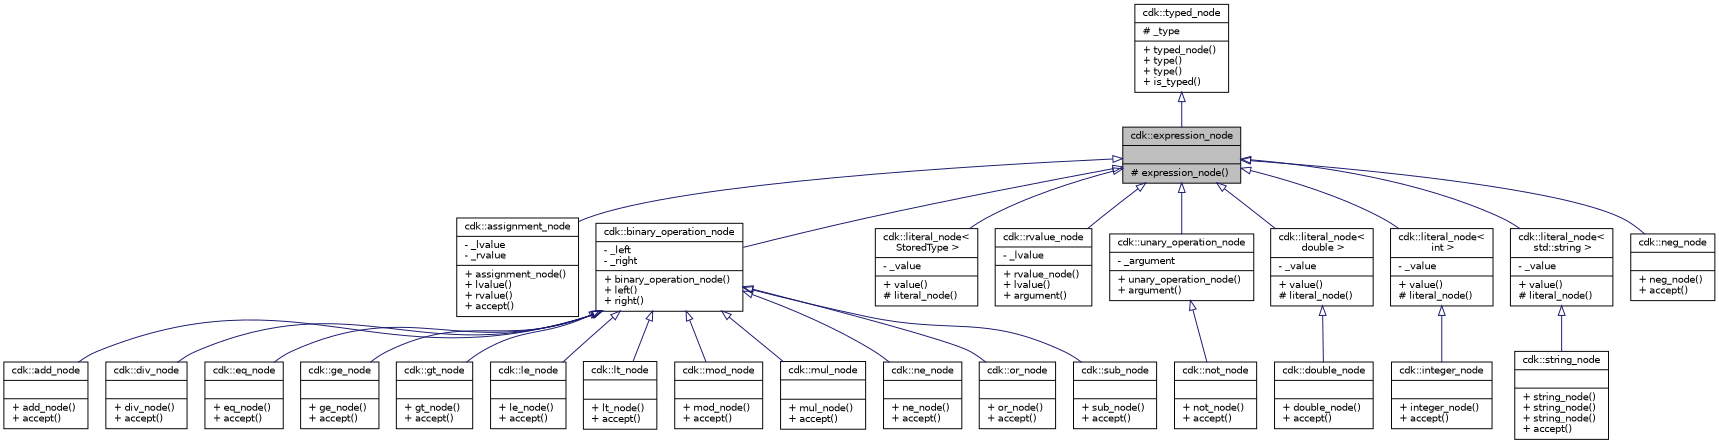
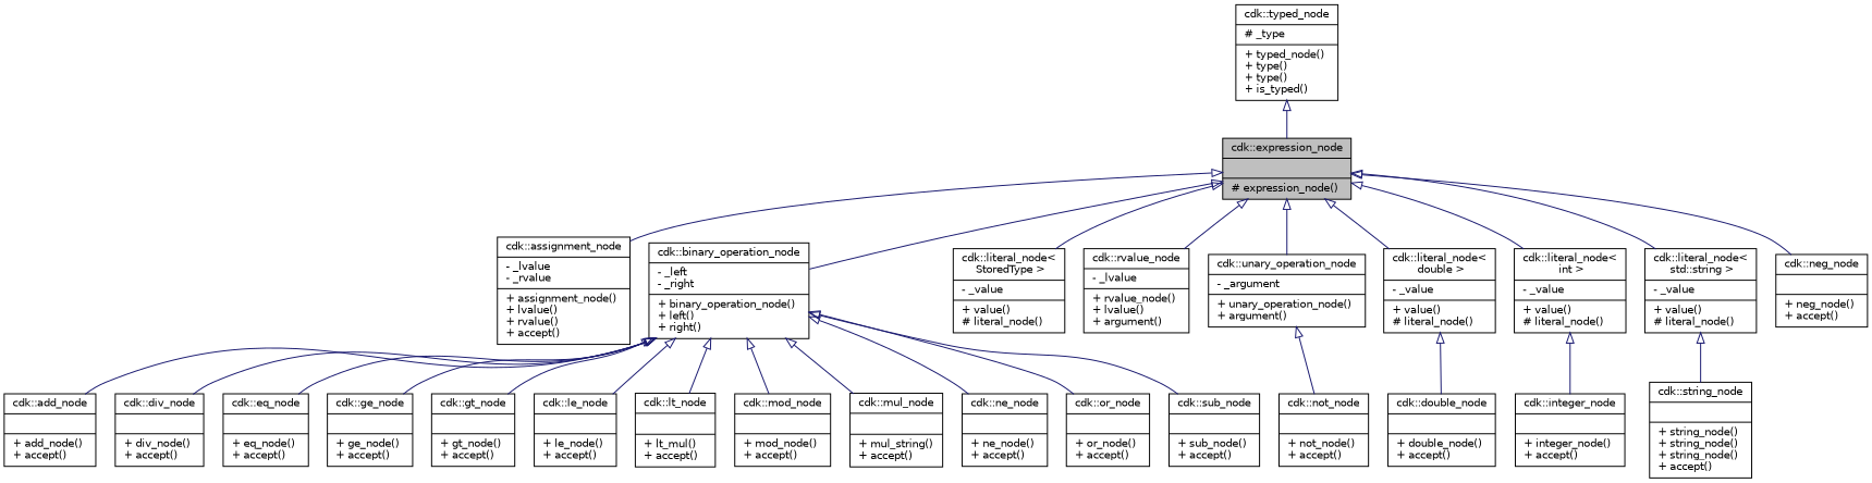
  digraph {
    node [color=black fillcolor=white fontname=Helvetica fontsize=10 shape=record style=filled]
    edge [arrowtail=onormal color=midnightblue dir=back fontname=Helvetica fontsize=10 labelfontname=Helvetica labelfontsize=10 style=solid]
    n1 [fillcolor=grey75 fontcolor=black height=0.2 label="{cdk::expression_node\n||# expression_node()\l}" width=0.4]
    n2 [height=0.2 label="{cdk::assignment_node\n|- _lvalue\l- _rvalue\l|+ assignment_node()\l+ lvalue()\l+ rvalue()\l+ accept()\l}" width=0.4]
    n3 [height=0.2 label="{cdk::binary_operation_node\n|- _left\l- _right\l|+ binary_operation_node()\l+ left()\l+ right()\l}" width=0.4]
    n4 [height=0.2 label="{cdk::literal_node\<\l StoredType \>\n|- _value\l|+ value()\l# literal_node()\l}" width=0.4]
    n5 [height=0.2 label="{cdk::rvalue_node\n|- _lvalue\l|+ rvalue_node()\l+ lvalue()\l+ argument()\l}" width=0.4]
    n6 [height=0.2 label="{cdk::unary_operation_node\n|- _argument\l|+ unary_operation_node()\l+ argument()\l}" width=0.4]
    n7 [height=0.2 label="{cdk::literal_node\<\l double \>\n|- _value\l|+ value()\l# literal_node()\l}" width=0.4]
    n8 [height=0.2 label="{cdk::literal_node\<\l int \>\n|- _value\l|+ value()\l# literal_node()\l}" width=0.4]
    n9 [height=0.2 label="{cdk::literal_node\<\l std::string \>\n|- _value\l|+ value()\l# literal_node()\l}" width=0.4]
    n10 [height=0.2 label="{cdk::neg_node\n||+ neg_node()\l+ accept()\l}" width=0.4]
    n11 [height=0.2 label="{cdk::add_node\n||+ add_node()\l+ accept()\l}" width=0.4]
    n12 [height=0.2 label="{cdk::div_node\n||+ div_node()\l+ accept()\l}" width=0.4]
    n13 [height=0.2 label="{cdk::eq_node\n||+ eq_node()\l+ accept()\l}" width=0.4]
    n14 [height=0.2 label="{cdk::ge_node\n||+ ge_node()\l+ accept()\l}" width=0.4]
    n15 [height=0.2 label="{cdk::gt_node\n||+ gt_node()\l+ accept()\l}" width=0.4]
    n16 [height=0.2 label="{cdk::le_node\n||+ le_node()\l+ accept()\l}" width=0.4]
-   n17 [height=0.2 label="{cdk::lt_node\n||+ lt_node()\l+ accept()\l}" width=0.4]
+   n17 [height=0.2 label="{cdk::lt_node\n||+ lt_mul()\l+ accept()\l}" width=0.4]
    n18 [height=0.2 label="{cdk::mod_node\n||+ mod_node()\l+ accept()\l}" width=0.4]
-   n19 [height=0.2 label="{cdk::mul_node\n||+ mul_node()\l+ accept()\l}" width=0.4]
+   n19 [height=0.2 label="{cdk::mul_node\n||+ mul_string()\l+ accept()\l}" width=0.4]
    n20 [height=0.2 label="{cdk::ne_node\n||+ ne_node()\l+ accept()\l}" width=0.4]
    n21 [height=0.2 label="{cdk::or_node\n||+ or_node()\l+ accept()\l}" width=0.4]
    n22 [height=0.2 label="{cdk::sub_node\n||+ sub_node()\l+ accept()\l}" width=0.4]
    n23 [height=0.2 label="{cdk::not_node\n||+ not_node()\l+ accept()\l}" width=0.4]
    n24 [height=0.2 label="{cdk::double_node\n||+ double_node()\l+ accept()\l}" width=0.4]
    n25 [height=0.2 label="{cdk::integer_node\n||+ integer_node()\l+ accept()\l}" width=0.4]
    n26 [height=0.2 label="{cdk::string_node\n||+ string_node()\l+ string_node()\l+ string_node()\l+ accept()\l}" width=0.4]
    n27 [height=0.2 label="{cdk::typed_node\n|# _type\l|+ typed_node()\l+ type()\l+ type()\l+ is_typed()\l}" width=0.4]
    n1 -> n2
    n1 -> n3
    n1 -> n4
    n1 -> n5
    n1 -> n6
    n1 -> n7
    n1 -> n8
    n1 -> n9
    n1 -> n10
    n3 -> n11
    n3 -> n12
    n3 -> n13
    n3 -> n14
    n3 -> n15
    n3 -> n16
    n3 -> n17
    n3 -> n18
    n3 -> n19
    n3 -> n20
    n3 -> n21
    n3 -> n22
    n6 -> n23
    n7 -> n24
    n8 -> n25
    n9 -> n26
    n27 -> n1
  }
